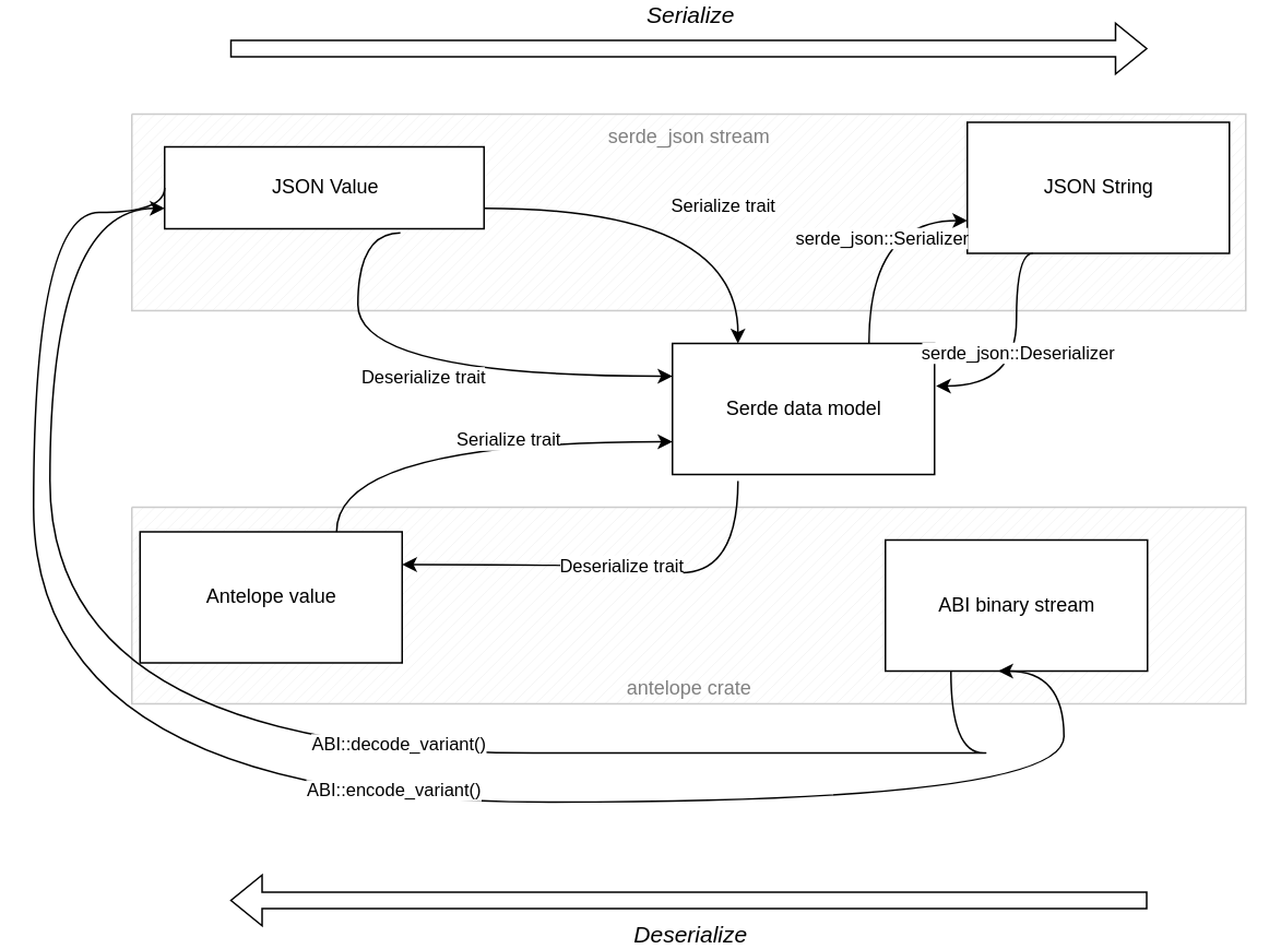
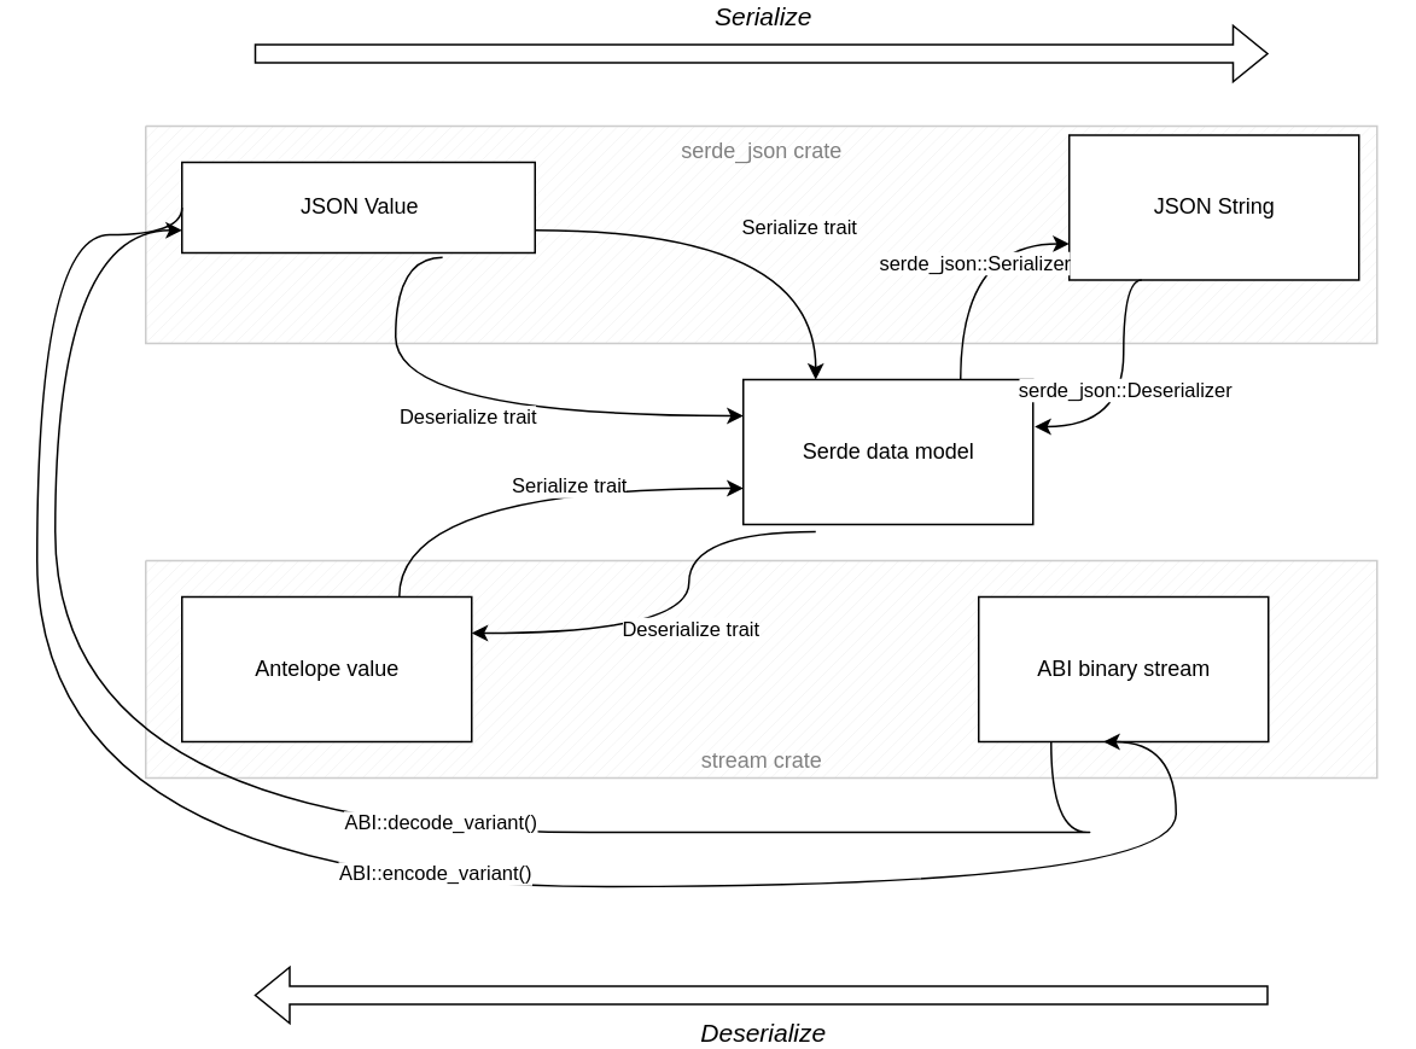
  <mxCell id="0" />
  <mxCell id="1" parent="0" />
- <mxCell id="2" value="&lt;font color=&quot;#808080&quot;&gt;serde_json stream&lt;/font&gt;" style="verticalLabelPosition=middle;verticalAlign=top;html=1;shape=mxgraph.basic.patternFillRect;fillStyle=diag;step=5;fillStrokeWidth=0.2;fillStrokeColor=#dddddd;labelPosition=center;align=center;strokeColor=#CCCCCC;" vertex="1" parent="1"><mxGeometry x="80" y="60" width="680" height="120" as="geometry" /></mxCell>
- <mxCell id="3" value="&lt;font color=&quot;#808080&quot;&gt;antelope crate&lt;/font&gt;" style="verticalLabelPosition=middle;verticalAlign=bottom;html=1;shape=mxgraph.basic.patternFillRect;fillStyle=diag;step=5;fillStrokeWidth=0.2;fillStrokeColor=#dddddd;labelPosition=center;align=center;strokeColor=#CCCCCC;" vertex="1" parent="1"><mxGeometry x="80" y="300" width="680" height="120" as="geometry" /></mxCell>
+ <mxCell id="2" value="&lt;font color=&quot;#808080&quot;&gt;serde_json crate&lt;/font&gt;" style="verticalLabelPosition=middle;verticalAlign=top;html=1;shape=mxgraph.basic.patternFillRect;fillStyle=diag;step=5;fillStrokeWidth=0.2;fillStrokeColor=#dddddd;labelPosition=center;align=center;strokeColor=#CCCCCC;" vertex="1" parent="1"><mxGeometry x="80" y="60" width="680" height="120" as="geometry" /></mxCell>
+ <mxCell id="3" value="&lt;font color=&quot;#808080&quot;&gt;stream crate&lt;/font&gt;" style="verticalLabelPosition=middle;verticalAlign=bottom;html=1;shape=mxgraph.basic.patternFillRect;fillStyle=diag;step=5;fillStrokeWidth=0.2;fillStrokeColor=#dddddd;labelPosition=center;align=center;strokeColor=#CCCCCC;" vertex="1" parent="1"><mxGeometry x="80" y="300" width="680" height="120" as="geometry" /></mxCell>
  <mxCell id="4" value="JSON Value" style="verticalLabelPosition=middle;verticalAlign=middle;html=1;shape=mxgraph.basic.rect;fillColor2=none;strokeWidth=1;size=20;indent=5;labelPosition=center;align=center;" vertex="1" parent="1"><mxGeometry x="100" y="80" width="195" height="50" as="geometry" /></mxCell>
  <mxCell id="5" value="JSON String" style="verticalLabelPosition=middle;verticalAlign=middle;html=1;shape=mxgraph.basic.rect;fillColor2=none;strokeWidth=1;size=20;indent=5;labelPosition=center;align=center;" vertex="1" parent="1"><mxGeometry x="590" y="65" width="160" height="80" as="geometry" /></mxCell>
  <mxCell id="6" value="ABI binary stream" style="verticalLabelPosition=middle;verticalAlign=middle;html=1;shape=mxgraph.basic.rect;fillColor2=none;strokeWidth=1;size=20;indent=5;labelPosition=center;align=center;" vertex="1" parent="1"><mxGeometry x="540" y="320" width="160" height="80" as="geometry" /></mxCell>
- <mxCell id="7" value="Antelope value" style="verticalLabelPosition=middle;verticalAlign=middle;html=1;shape=mxgraph.basic.rect;fillColor2=none;strokeWidth=1;size=20;indent=0;labelPosition=center;align=center;" vertex="1" parent="1"><mxGeometry x="85" y="315" width="160" height="80" as="geometry" /></mxCell>
+ <mxCell id="7" value="Antelope value" style="verticalLabelPosition=middle;verticalAlign=middle;html=1;shape=mxgraph.basic.rect;fillColor2=none;strokeWidth=1;size=20;indent=0;labelPosition=center;align=center;" vertex="1" parent="1"><mxGeometry x="100" y="320" width="160" height="80" as="geometry" /></mxCell>
  <mxCell id="8" value="Serde data model" style="verticalLabelPosition=middle;verticalAlign=middle;html=1;shape=mxgraph.basic.rect;fillColor2=none;strokeWidth=1;size=20;indent=5;labelPosition=center;align=center;" vertex="1" parent="1"><mxGeometry x="410" y="200" width="160" height="80" as="geometry" /></mxCell>
  <mxCell id="9" value="" style="endArrow=classic;html=1;rounded=0;exitX=0.75;exitY=0;exitDx=0;exitDy=0;exitPerimeter=0;entryX=0;entryY=0.75;entryDx=0;entryDy=0;entryPerimeter=0;edgeStyle=orthogonalEdgeStyle;elbow=vertical;curved=1;" edge="1" parent="1" source="7" target="8"><mxGeometry width="50" height="50" relative="1" as="geometry"><mxPoint x="180" y="300" as="sourcePoint" /><mxPoint x="330" y="240" as="targetPoint" /></mxGeometry></mxCell>
  <mxCell id="10" value="Serialize trait" style="edgeLabel;html=1;align=center;verticalAlign=middle;resizable=0;points=[];" vertex="1" connectable="0" parent="9"><mxGeometry x="0.222" y="2" relative="1" as="geometry"><mxPoint as="offset" /></mxGeometry></mxCell>
  <mxCell id="11" value="" style="endArrow=classic;html=1;rounded=0;exitX=0.25;exitY=1.05;exitDx=0;exitDy=0;exitPerimeter=0;entryX=1;entryY=0.25;entryDx=0;entryDy=0;entryPerimeter=0;edgeStyle=orthogonalEdgeStyle;curved=1;" edge="1" parent="1" source="8" target="7"><mxGeometry relative="1" as="geometry"><mxPoint x="350" y="350" as="sourcePoint" /><mxPoint x="450" y="350" as="targetPoint" /><Array as="points"><mxPoint x="380" y="340" /></Array></mxGeometry></mxCell>
  <mxCell id="12" value="Deserialize trait" style="edgeLabel;resizable=0;html=1;;align=center;verticalAlign=middle;" connectable="0" vertex="1" parent="11"><mxGeometry relative="1" as="geometry" /></mxCell>
  <mxCell id="13" value="" style="endArrow=classic;html=1;rounded=0;exitX=0.25;exitY=1;exitDx=0;exitDy=0;exitPerimeter=0;entryX=1.006;entryY=0.325;entryDx=0;entryDy=0;entryPerimeter=0;edgeStyle=orthogonalEdgeStyle;curved=1;" edge="1" parent="1" source="5" target="8"><mxGeometry relative="1" as="geometry"><mxPoint x="580" y="160" as="sourcePoint" /><mxPoint x="500" y="216" as="targetPoint" /><Array as="points"><mxPoint x="620" y="226" /></Array></mxGeometry></mxCell>
  <mxCell id="14" value="serde_json::Deserializer" style="edgeLabel;resizable=0;html=1;;align=center;verticalAlign=middle;" connectable="0" vertex="1" parent="13"><mxGeometry relative="1" as="geometry" /></mxCell>
  <mxCell id="15" value="" style="endArrow=classic;html=1;rounded=0;exitX=0.75;exitY=0;exitDx=0;exitDy=0;exitPerimeter=0;entryX=0;entryY=0.75;entryDx=0;entryDy=0;entryPerimeter=0;edgeStyle=orthogonalEdgeStyle;elbow=vertical;curved=1;" edge="1" parent="1" source="8" target="5"><mxGeometry width="50" height="50" relative="1" as="geometry"><mxPoint x="410" y="130" as="sourcePoint" /><mxPoint x="490" y="70" as="targetPoint" /></mxGeometry></mxCell>
  <mxCell id="16" value="serde_json::Serializer" style="edgeLabel;html=1;align=center;verticalAlign=top;resizable=0;points=[];" vertex="1" connectable="0" parent="15"><mxGeometry x="0.222" y="2" relative="1" as="geometry"><mxPoint as="offset" /></mxGeometry></mxCell>
  <mxCell id="17" value="" style="endArrow=classic;html=1;rounded=0;exitX=1;exitY=0.75;exitDx=0;exitDy=0;exitPerimeter=0;entryX=0.25;entryY=0;entryDx=0;entryDy=0;entryPerimeter=0;edgeStyle=orthogonalEdgeStyle;elbow=vertical;curved=1;" edge="1" parent="1" source="4" target="8"><mxGeometry width="50" height="50" relative="1" as="geometry"><mxPoint x="310" y="130" as="sourcePoint" /><mxPoint x="390" y="70" as="targetPoint" /></mxGeometry></mxCell>
  <mxCell id="18" value="Serialize trait" style="edgeLabel;html=1;align=center;verticalAlign=middle;resizable=0;points=[];" vertex="1" connectable="0" parent="17"><mxGeometry x="0.222" y="2" relative="1" as="geometry"><mxPoint as="offset" /></mxGeometry></mxCell>
  <mxCell id="19" value="" style="endArrow=classic;html=1;rounded=0;exitX=0.738;exitY=1.05;exitDx=0;exitDy=0;exitPerimeter=0;entryX=0;entryY=0.25;entryDx=0;entryDy=0;entryPerimeter=0;edgeStyle=orthogonalEdgeStyle;curved=1;" edge="1" parent="1" source="4" target="8"><mxGeometry relative="1" as="geometry"><mxPoint x="240" y="170" as="sourcePoint" /><mxPoint x="120" y="226" as="targetPoint" /><Array as="points"><mxPoint x="218" y="220" /></Array></mxGeometry></mxCell>
  <mxCell id="20" value="Deserialize trait" style="edgeLabel;resizable=0;html=1;;align=center;verticalAlign=middle;" connectable="0" vertex="1" parent="19"><mxGeometry relative="1" as="geometry" /></mxCell>
  <mxCell id="21" value="" style="endArrow=classic;html=1;rounded=0;edgeStyle=orthogonalEdgeStyle;curved=1;entryX=0;entryY=0.75;entryDx=0;entryDy=0;entryPerimeter=0;exitX=0.25;exitY=1;exitDx=0;exitDy=0;exitPerimeter=0;labelPosition=center;verticalLabelPosition=middle;align=center;verticalAlign=middle;" edge="1" parent="1" source="6" target="4"><mxGeometry relative="1" as="geometry"><mxPoint x="590" y="450" as="sourcePoint" /><mxPoint x="30" y="160" as="targetPoint" /><Array as="points"><mxPoint x="620" y="450" /><mxPoint x="30" y="450" /><mxPoint x="30" y="141" /></Array></mxGeometry></mxCell>
  <mxCell id="22" value="ABI::decode_variant()" style="edgeLabel;html=1;align=center;verticalAlign=middle;resizable=0;points=[];" vertex="1" connectable="0" parent="21"><mxGeometry x="-0.136" y="-6" relative="1" as="geometry"><mxPoint as="offset" /></mxGeometry></mxCell>
  <mxCell id="23" value="" style="endArrow=classic;html=1;rounded=0;edgeStyle=orthogonalEdgeStyle;curved=1;entryX=0.431;entryY=1;entryDx=0;entryDy=0;entryPerimeter=0;exitX=0;exitY=0.5;exitDx=0;exitDy=0;exitPerimeter=0;" edge="1" parent="1" source="4" target="6"><mxGeometry relative="1" as="geometry"><mxPoint x="20" y="60" as="sourcePoint" /><mxPoint x="650" y="420" as="targetPoint" /><Array as="points"><mxPoint x="20" y="120" /><mxPoint x="20" y="480" /><mxPoint x="649" y="480" /></Array></mxGeometry></mxCell>
  <mxCell id="24" value="ABI::encode_variant()" style="edgeLabel;html=1;align=center;verticalAlign=middle;resizable=0;points=[];" vertex="1" connectable="0" parent="23"><mxGeometry x="0.119" y="8" relative="1" as="geometry"><mxPoint as="offset" /></mxGeometry></mxCell>
  <mxCell id="25" value="" style="endArrow=classic;html=1;rounded=0;shape=flexArrow;" edge="1" parent="1"><mxGeometry relative="1" as="geometry"><mxPoint x="140" y="20" as="sourcePoint" /><mxPoint x="700" y="20" as="targetPoint" /></mxGeometry></mxCell>
  <mxCell id="26" value="Serialize" style="edgeLabel;resizable=0;html=1;;align=center;verticalAlign=bottom;spacing=2;spacingRight=0;labelBorderColor=none;textShadow=0;fontStyle=2;fontSize=14;labelPosition=center;verticalLabelPosition=top;spacingTop=0;" connectable="0" vertex="1" parent="25"><mxGeometry relative="1" as="geometry"><mxPoint y="-10" as="offset" /></mxGeometry></mxCell>
  <mxCell id="27" value="" style="endArrow=classic;html=1;rounded=0;shape=flexArrow;verticalAlign=bottom;" edge="1" parent="1"><mxGeometry relative="1" as="geometry"><mxPoint x="700" y="540" as="sourcePoint" /><mxPoint x="140" y="540" as="targetPoint" /></mxGeometry></mxCell>
  <mxCell id="28" value="Deserialize" style="edgeLabel;resizable=0;html=1;;align=center;verticalAlign=middle;fontStyle=2;fontSize=14;" connectable="0" vertex="1" parent="27"><mxGeometry relative="1" as="geometry"><mxPoint y="20" as="offset" /></mxGeometry></mxCell>
